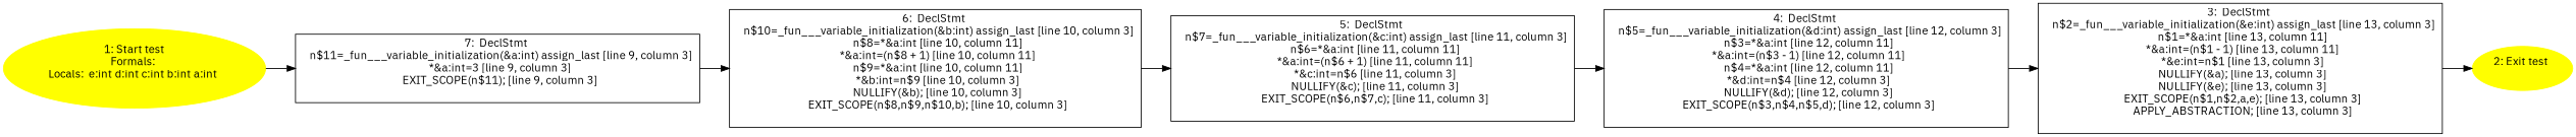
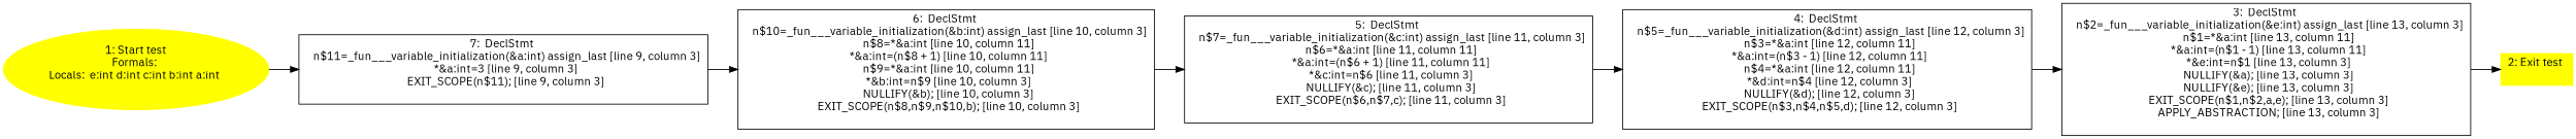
  digraph {
    rankdir=LR
    fontname="IBM Plex Sans"
    node [fontname="IBM Plex Sans" shape=box]
    edge [fontname="IBM Plex Sans"]
    n1 [color=yellow label="1: Start test\nFormals: \nLocals:  e:int d:int c:int b:int a:int \n  " style=filled shape=""]
    n2 [label="7:  DeclStmt \n   n$11=_fun___variable_initialization(&a:int) assign_last [line 9, column 3]\n  *&a:int=3 [line 9, column 3]\n  EXIT_SCOPE(n$11); [line 9, column 3]\n "]
    n3 [label="6:  DeclStmt \n   n$10=_fun___variable_initialization(&b:int) assign_last [line 10, column 3]\n  n$8=*&a:int [line 10, column 11]\n  *&a:int=(n$8 + 1) [line 10, column 11]\n  n$9=*&a:int [line 10, column 11]\n  *&b:int=n$9 [line 10, column 3]\n  NULLIFY(&b); [line 10, column 3]\n  EXIT_SCOPE(n$8,n$9,n$10,b); [line 10, column 3]\n "]
-   n4 [color=yellow label="2: Exit test \n  " style=filled shape=""]
+   n4 [color=yellow label="2: Exit test \n  " style=filled]
    n5 [label="3:  DeclStmt \n   n$2=_fun___variable_initialization(&e:int) assign_last [line 13, column 3]\n  n$1=*&a:int [line 13, column 11]\n  *&a:int=(n$1 - 1) [line 13, column 11]\n  *&e:int=n$1 [line 13, column 3]\n  NULLIFY(&a); [line 13, column 3]\n  NULLIFY(&e); [line 13, column 3]\n  EXIT_SCOPE(n$1,n$2,a,e); [line 13, column 3]\n  APPLY_ABSTRACTION; [line 13, column 3]\n "]
    n6 [label="4:  DeclStmt \n   n$5=_fun___variable_initialization(&d:int) assign_last [line 12, column 3]\n  n$3=*&a:int [line 12, column 11]\n  *&a:int=(n$3 - 1) [line 12, column 11]\n  n$4=*&a:int [line 12, column 11]\n  *&d:int=n$4 [line 12, column 3]\n  NULLIFY(&d); [line 12, column 3]\n  EXIT_SCOPE(n$3,n$4,n$5,d); [line 12, column 3]\n "]
    n7 [label="5:  DeclStmt \n   n$7=_fun___variable_initialization(&c:int) assign_last [line 11, column 3]\n  n$6=*&a:int [line 11, column 11]\n  *&a:int=(n$6 + 1) [line 11, column 11]\n  *&c:int=n$6 [line 11, column 3]\n  NULLIFY(&c); [line 11, column 3]\n  EXIT_SCOPE(n$6,n$7,c); [line 11, column 3]\n "]
    n1 -> n2
    n2 -> n3
    n3 -> n7
    n5 -> n4
    n6 -> n5
    n7 -> n6
  }
